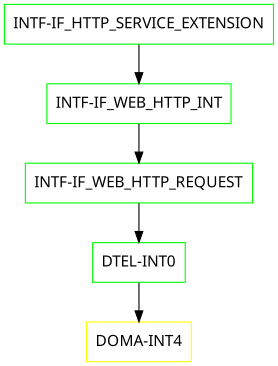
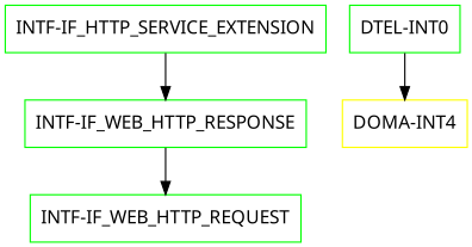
  digraph {
    fontname="Noto Sans"
    node [color=green fontname="Noto Sans" shape=box]
    edge [fontname="Noto Sans"]
    "INTF-IF_HTTP_SERVICE_EXTENSION"
-   "INTF-IF_WEB_HTTP_RESPONSE" [label="INTF-IF_WEB_HTTP_INT"]
+   "INTF-IF_WEB_HTTP_RESPONSE"
    "INTF-IF_WEB_HTTP_REQUEST"
    n4 [label="DTEL-INT0"]
    "DOMA-INT4" [color=yellow]
    "INTF-IF_HTTP_SERVICE_EXTENSION" -> "INTF-IF_WEB_HTTP_RESPONSE"
    "INTF-IF_WEB_HTTP_RESPONSE" -> "INTF-IF_WEB_HTTP_REQUEST"
-   "INTF-IF_WEB_HTTP_REQUEST" -> n4
    n4 -> "DOMA-INT4"
  }
